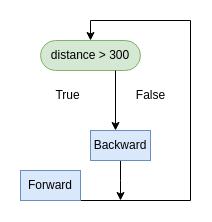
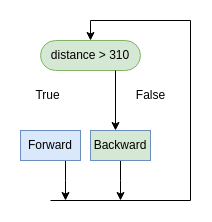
  <mxCell id="0" />
  <mxCell id="1" parent="0" />
- <mxCell id="2" value="distance &amp;gt; 300" style="rounded=1;whiteSpace=wrap;html=1;arcSize=30;absoluteArcSize=1;fillColor=#d5e8d4;strokeColor=#82b366;" parent="1" vertex="1"><mxGeometry x="40" y="40" width="100" height="30" as="geometry" /></mxCell>
+ <mxCell id="2" value="distance &amp;gt; 310" style="rounded=1;whiteSpace=wrap;html=1;arcSize=30;absoluteArcSize=1;fillColor=#d5e8d4;strokeColor=#82b366;" parent="1" vertex="1"><mxGeometry x="40" y="40" width="100" height="30" as="geometry" /></mxCell>
  <mxCell id="3" value="&lt;span&gt;False&lt;/span&gt;" style="text;html=1;align=center;verticalAlign=middle;resizable=0;points=[];autosize=1;strokeColor=none;fillColor=none;imageAspect=1;" parent="1" vertex="1"><mxGeometry x="125" y="80" width="50" height="30" as="geometry" /></mxCell>
- <mxCell id="4" value="True" style="text;html=1;align=center;verticalAlign=middle;resizable=0;points=[];autosize=1;strokeColor=none;fillColor=none;" parent="1" vertex="1"><mxGeometry x="42" y="80" width="50" height="30" as="geometry" /></mxCell>
+ <mxCell id="4" value="True" style="text;html=1;align=center;verticalAlign=middle;resizable=0;points=[];autosize=1;strokeColor=none;fillColor=none;" parent="1" vertex="1"><mxGeometry x="22" y="80" width="50" height="30" as="geometry" /></mxCell>
  <mxCell id="5" value="" style="endArrow=classic;html=1;rounded=0;exitX=0.75;exitY=1;exitDx=0;exitDy=0;entryX=0.25;entryY=0;entryDx=0;entryDy=0;" parent="1" source="2" edge="1"><mxGeometry width="50" height="50" relative="1" as="geometry"><mxPoint x="60" y="180" as="sourcePoint" /><mxPoint x="115" y="130" as="targetPoint" /></mxGeometry></mxCell>
  <mxCell id="6" style="edgeStyle=orthogonalEdgeStyle;rounded=0;orthogonalLoop=1;jettySize=auto;html=1;entryX=0.5;entryY=0;entryDx=0;entryDy=0;" parent="1" target="2" edge="1"><mxGeometry relative="1" as="geometry"><mxPoint x="190" y="17.5" as="targetPoint" /><Array as="points"><mxPoint x="190" y="200" /><mxPoint x="190" y="20" /><mxPoint x="90" y="20" /></Array><mxPoint x="50" y="200" as="sourcePoint" /></mxGeometry></mxCell>
  <mxCell id="7" style="edgeStyle=orthogonalEdgeStyle;rounded=0;orthogonalLoop=1;jettySize=auto;html=1;exitX=0.75;exitY=1;exitDx=0;exitDy=0;" parent="1" source="8" edge="1"><mxGeometry relative="1" as="geometry"><mxPoint x="65" y="200" as="targetPoint" /></mxGeometry></mxCell>
- <mxCell id="8" value="Forward" style="rounded=0;whiteSpace=wrap;html=1;fillColor=#dae8fc;strokeColor=#6c8ebf;" parent="1" vertex="1"><mxGeometry x="20" y="170" width="60" height="30" as="geometry" /></mxCell>
+ <mxCell id="8" value="Forward" style="rounded=0;whiteSpace=wrap;html=1;fillColor=#dae8fc;strokeColor=#6c8ebf;" parent="1" vertex="1"><mxGeometry x="20" y="130" width="60" height="30" as="geometry" /></mxCell>
  <mxCell id="9" style="edgeStyle=orthogonalEdgeStyle;rounded=0;orthogonalLoop=1;jettySize=auto;html=1;exitX=0.5;exitY=1;exitDx=0;exitDy=0;" parent="1" source="10" edge="1"><mxGeometry relative="1" as="geometry"><mxPoint x="120" y="200" as="targetPoint" /></mxGeometry></mxCell>
- <mxCell id="10" value="Backward" style="rounded=0;whiteSpace=wrap;html=1;fillColor=#dae8fc;strokeColor=#6c8ebf;" parent="1" vertex="1"><mxGeometry x="90" y="130" width="60" height="30" as="geometry" /></mxCell>
+ <mxCell id="10" value="Backward" style="rounded=0;whiteSpace=wrap;html=1;fillColor=#d5e8d4;strokeColor=#6c8ebf;" parent="1" vertex="1"><mxGeometry x="90" y="130" width="60" height="30" as="geometry" /></mxCell>
